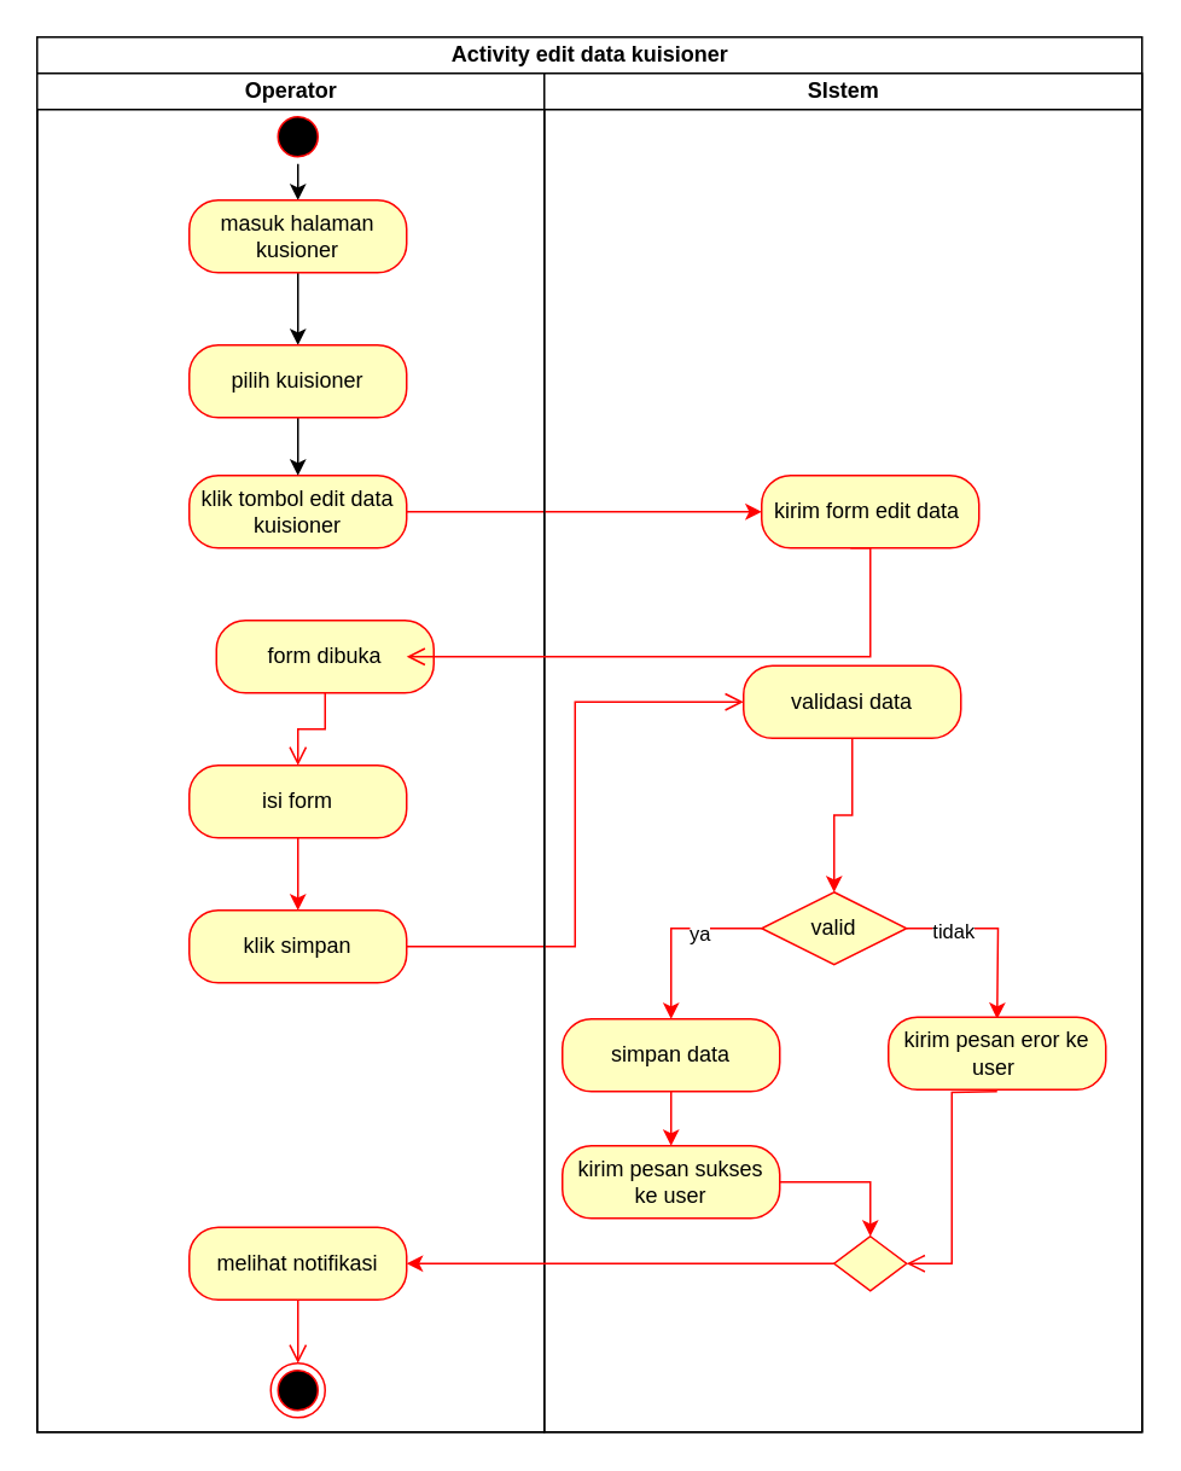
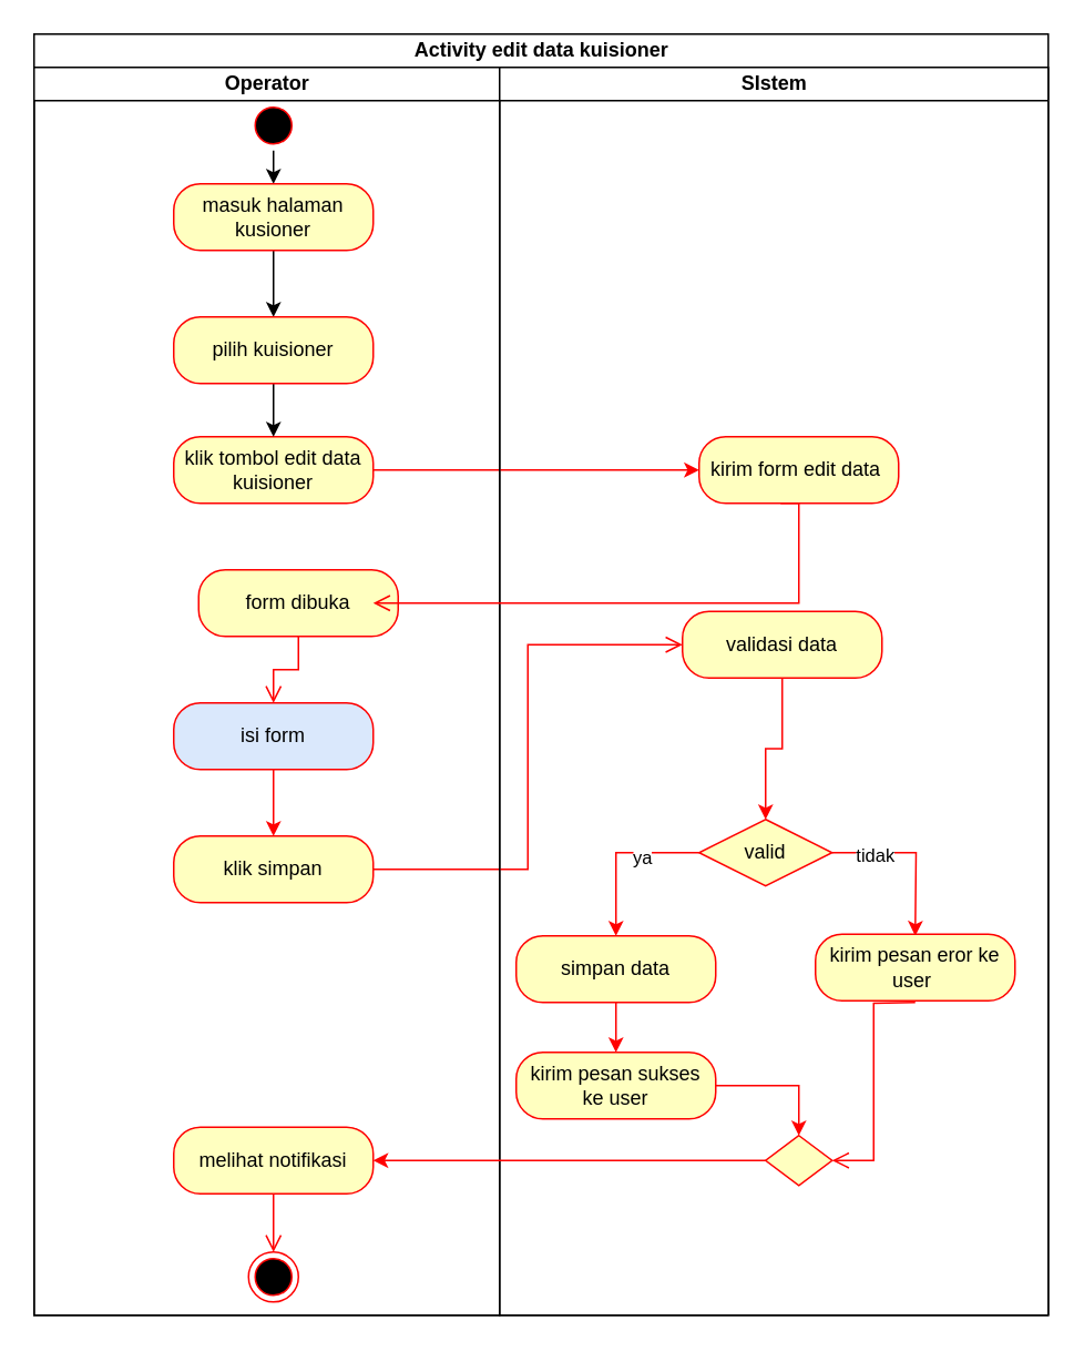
  <mxCell id="0" />
  <mxCell id="1" parent="0" />
  <mxCell id="2" value="Activity edit data kuisioner" style="swimlane;childLayout=stackLayout;resizeParent=1;resizeParentMax=0;startSize=20;html=1;" parent="1" vertex="1"><mxGeometry x="20" y="20" width="610" height="770" as="geometry" /></mxCell>
  <mxCell id="3" value="Operator" style="swimlane;startSize=20;html=1;" parent="2" vertex="1"><mxGeometry y="20" width="280" height="750" as="geometry" /></mxCell>
  <mxCell id="4" style="edgeStyle=orthogonalEdgeStyle;rounded=0;orthogonalLoop=1;jettySize=auto;html=1;exitX=0.5;exitY=1;exitDx=0;exitDy=0;entryX=0.5;entryY=0;entryDx=0;entryDy=0;" edge="1" parent="3" source="5" target="17"><mxGeometry relative="1" as="geometry" /></mxCell>
  <mxCell id="5" value="" style="ellipse;html=1;shape=startState;fillColor=#000000;strokeColor=#ff0000;" parent="3" vertex="1"><mxGeometry x="129.0" y="20" width="30" height="30" as="geometry" /></mxCell>
  <mxCell id="6" value="" style="edgeStyle=orthogonalEdgeStyle;html=1;verticalAlign=bottom;endArrow=open;endSize=8;strokeColor=#ff0000;rounded=0;" parent="3" edge="1"><mxGeometry relative="1" as="geometry"><mxPoint x="144.0" y="100" as="targetPoint" /><mxPoint x="144" y="70" as="sourcePoint" /></mxGeometry></mxCell>
  <mxCell id="7" value="klik tombol edit data kuisioner" style="rounded=1;whiteSpace=wrap;html=1;arcSize=40;fontColor=#000000;fillColor=#ffffc0;strokeColor=#ff0000;" parent="3" vertex="1"><mxGeometry x="84.0" y="222" width="120" height="40" as="geometry" /></mxCell>
  <mxCell id="8" value="form dibuka" style="rounded=1;whiteSpace=wrap;html=1;arcSize=40;fontColor=#000000;fillColor=#ffffc0;strokeColor=#ff0000;" parent="3" vertex="1"><mxGeometry x="99" y="302" width="120" height="40" as="geometry" /></mxCell>
  <mxCell id="9" value="" style="edgeStyle=orthogonalEdgeStyle;html=1;verticalAlign=bottom;endArrow=open;endSize=8;strokeColor=#ff0000;rounded=0;entryX=0.5;entryY=0;entryDx=0;entryDy=0;" parent="3" source="8" target="11" edge="1"><mxGeometry relative="1" as="geometry"><mxPoint x="144" y="392" as="targetPoint" /></mxGeometry></mxCell>
  <mxCell id="10" style="edgeStyle=orthogonalEdgeStyle;rounded=0;orthogonalLoop=1;jettySize=auto;html=1;exitX=0.5;exitY=1;exitDx=0;exitDy=0;entryX=0.5;entryY=0;entryDx=0;entryDy=0;strokeColor=light-dark(#ff0000, #ededed);" parent="3" source="11" target="12" edge="1"><mxGeometry relative="1" as="geometry" /></mxCell>
- <mxCell id="11" value="isi form" style="rounded=1;whiteSpace=wrap;html=1;arcSize=40;fontColor=#000000;fillColor=#ffffc0;strokeColor=#ff0000;" parent="3" vertex="1"><mxGeometry x="84" y="382" width="120" height="40" as="geometry" /></mxCell>
+ <mxCell id="11" value="isi form" style="rounded=1;whiteSpace=wrap;html=1;arcSize=40;fontColor=#000000;fillColor=#dae8fc;strokeColor=#ff0000;" parent="3" vertex="1"><mxGeometry x="84" y="382" width="120" height="40" as="geometry" /></mxCell>
  <mxCell id="12" value="klik simpan" style="rounded=1;whiteSpace=wrap;html=1;arcSize=40;fontColor=#000000;fillColor=#ffffc0;strokeColor=#ff0000;" parent="3" vertex="1"><mxGeometry x="84" y="462" width="120" height="40" as="geometry" /></mxCell>
  <mxCell id="13" value="" style="ellipse;html=1;shape=endState;fillColor=#000000;strokeColor=#ff0000;" parent="3" vertex="1"><mxGeometry x="129.0" y="712" width="30" height="30" as="geometry" /></mxCell>
  <mxCell id="14" value="melihat notifikasi" style="rounded=1;whiteSpace=wrap;html=1;arcSize=40;fontColor=#000000;fillColor=#ffffc0;strokeColor=#ff0000;" parent="3" vertex="1"><mxGeometry x="84" y="637" width="120" height="40" as="geometry" /></mxCell>
  <mxCell id="15" value="" style="edgeStyle=orthogonalEdgeStyle;html=1;verticalAlign=bottom;endArrow=open;endSize=8;strokeColor=#ff0000;rounded=0;" parent="3" source="14" edge="1"><mxGeometry relative="1" as="geometry"><mxPoint x="144" y="712" as="targetPoint" /></mxGeometry></mxCell>
  <mxCell id="16" style="edgeStyle=orthogonalEdgeStyle;rounded=0;orthogonalLoop=1;jettySize=auto;html=1;exitX=0.5;exitY=1;exitDx=0;exitDy=0;entryX=0.5;entryY=0;entryDx=0;entryDy=0;" parent="3" source="17" target="19" edge="1"><mxGeometry relative="1" as="geometry" /></mxCell>
  <mxCell id="17" value="masuk halaman kusioner" style="rounded=1;whiteSpace=wrap;html=1;arcSize=40;fontColor=#000000;fillColor=#ffffc0;strokeColor=#ff0000;" parent="3" vertex="1"><mxGeometry x="84" y="70" width="120" height="40" as="geometry" /></mxCell>
  <mxCell id="18" style="edgeStyle=orthogonalEdgeStyle;rounded=0;orthogonalLoop=1;jettySize=auto;html=1;exitX=0.5;exitY=1;exitDx=0;exitDy=0;entryX=0.5;entryY=0;entryDx=0;entryDy=0;" parent="3" source="19" target="7" edge="1"><mxGeometry relative="1" as="geometry" /></mxCell>
  <mxCell id="19" value="pilih kuisioner" style="rounded=1;whiteSpace=wrap;html=1;arcSize=40;fontColor=#000000;fillColor=#ffffc0;strokeColor=#ff0000;" parent="3" vertex="1"><mxGeometry x="84" y="150" width="120" height="40" as="geometry" /></mxCell>
  <mxCell id="20" style="edgeStyle=orthogonalEdgeStyle;rounded=0;orthogonalLoop=1;jettySize=auto;html=1;exitX=1;exitY=0.5;exitDx=0;exitDy=0;entryX=0;entryY=0.5;entryDx=0;entryDy=0;strokeColor=#FF0000;" parent="2" source="7" target="23" edge="1"><mxGeometry relative="1" as="geometry" /></mxCell>
  <mxCell id="21" value="" style="edgeStyle=orthogonalEdgeStyle;html=1;verticalAlign=bottom;endArrow=open;endSize=8;strokeColor=#ff0000;rounded=0;entryX=0;entryY=0.5;entryDx=0;entryDy=0;" parent="2" source="12" target="25" edge="1"><mxGeometry relative="1" as="geometry"><mxPoint x="235" y="582" as="targetPoint" /></mxGeometry></mxCell>
  <mxCell id="22" value="SIstem" style="swimlane;startSize=20;html=1;" parent="2" vertex="1"><mxGeometry x="280" y="20" width="330" height="750" as="geometry" /></mxCell>
  <mxCell id="23" value="kirim form edit data&amp;nbsp;" style="rounded=1;whiteSpace=wrap;html=1;arcSize=40;fontColor=#000000;fillColor=#ffffc0;strokeColor=#ff0000;" parent="22" vertex="1"><mxGeometry x="120" y="222" width="120" height="40" as="geometry" /></mxCell>
  <mxCell id="24" style="edgeStyle=orthogonalEdgeStyle;rounded=0;orthogonalLoop=1;jettySize=auto;html=1;exitX=0.5;exitY=1;exitDx=0;exitDy=0;entryX=0.5;entryY=0;entryDx=0;entryDy=0;strokeColor=light-dark(#ff0000, #ededed);" parent="22" source="25" target="30" edge="1"><mxGeometry relative="1" as="geometry" /></mxCell>
  <mxCell id="25" value="validasi data" style="rounded=1;whiteSpace=wrap;html=1;arcSize=40;fontColor=#000000;fillColor=#ffffc0;strokeColor=#ff0000;" parent="22" vertex="1"><mxGeometry x="110" y="327" width="120" height="40" as="geometry" /></mxCell>
  <mxCell id="26" style="edgeStyle=orthogonalEdgeStyle;rounded=0;orthogonalLoop=1;jettySize=auto;html=1;exitX=0;exitY=0.5;exitDx=0;exitDy=0;entryX=0.5;entryY=0;entryDx=0;entryDy=0;strokeColor=#FF0000;" parent="22" source="30" target="35" edge="1"><mxGeometry relative="1" as="geometry" /></mxCell>
  <mxCell id="27" value="ya" style="edgeLabel;html=1;align=center;verticalAlign=middle;resizable=0;points=[];" parent="26" vertex="1" connectable="0"><mxGeometry x="-0.3" y="2" relative="1" as="geometry"><mxPoint as="offset" /></mxGeometry></mxCell>
  <mxCell id="28" style="edgeStyle=orthogonalEdgeStyle;rounded=0;orthogonalLoop=1;jettySize=auto;html=1;exitX=1;exitY=0.5;exitDx=0;exitDy=0;entryX=0.5;entryY=0;entryDx=0;entryDy=0;strokeColor=light-dark(#ff0000, #ededed);" parent="22" source="30" edge="1"><mxGeometry relative="1" as="geometry"><mxPoint x="250" y="522" as="targetPoint" /></mxGeometry></mxCell>
  <mxCell id="29" value="tidak" style="edgeLabel;html=1;align=center;verticalAlign=middle;resizable=0;points=[];" parent="28" vertex="1" connectable="0"><mxGeometry x="-0.5" y="-1" relative="1" as="geometry"><mxPoint as="offset" /></mxGeometry></mxCell>
  <mxCell id="30" value="valid" style="rhombus;whiteSpace=wrap;html=1;fontColor=#000000;fillColor=#ffffc0;strokeColor=#ff0000;" parent="22" vertex="1"><mxGeometry x="120" y="452" width="80" height="40" as="geometry" /></mxCell>
  <mxCell id="31" value="" style="edgeStyle=elbowEdgeStyle;html=1;verticalAlign=bottom;endArrow=open;endSize=8;strokeColor=#ff0000;rounded=0;" parent="22" edge="1"><mxGeometry relative="1" as="geometry"><mxPoint x="-76" y="322" as="targetPoint" /><mxPoint x="169" y="262" as="sourcePoint" /><Array as="points"><mxPoint x="180" y="322" /></Array></mxGeometry></mxCell>
  <mxCell id="32" value="kirim pesan eror ke user&amp;nbsp;" style="rounded=1;whiteSpace=wrap;html=1;arcSize=40;fontColor=#000000;fillColor=#ffffc0;strokeColor=#ff0000;" parent="22" vertex="1"><mxGeometry x="190" y="521" width="120" height="40" as="geometry" /></mxCell>
  <mxCell id="33" value="" style="edgeStyle=orthogonalEdgeStyle;html=1;verticalAlign=bottom;endArrow=open;endSize=8;strokeColor=#ff0000;rounded=0;entryX=1;entryY=0.5;entryDx=0;entryDy=0;" parent="22" target="38" edge="1"><mxGeometry relative="1" as="geometry"><mxPoint x="250" y="622" as="targetPoint" /><mxPoint x="250" y="562" as="sourcePoint" /></mxGeometry></mxCell>
  <mxCell id="34" style="edgeStyle=orthogonalEdgeStyle;rounded=0;orthogonalLoop=1;jettySize=auto;html=1;exitX=0.5;exitY=1;exitDx=0;exitDy=0;entryX=0.5;entryY=0;entryDx=0;entryDy=0;strokeColor=#FF0000;" parent="22" source="35" target="37" edge="1"><mxGeometry relative="1" as="geometry" /></mxCell>
  <mxCell id="35" value="simpan data" style="rounded=1;whiteSpace=wrap;html=1;arcSize=40;fontColor=#000000;fillColor=#ffffc0;strokeColor=#ff0000;" parent="22" vertex="1"><mxGeometry x="10" y="522" width="120" height="40" as="geometry" /></mxCell>
  <mxCell id="36" style="edgeStyle=orthogonalEdgeStyle;rounded=0;orthogonalLoop=1;jettySize=auto;html=1;exitX=1;exitY=0.5;exitDx=0;exitDy=0;entryX=0.5;entryY=0;entryDx=0;entryDy=0;strokeColor=#FF0000;" parent="22" source="37" target="38" edge="1"><mxGeometry relative="1" as="geometry" /></mxCell>
  <mxCell id="37" value="kirim pesan sukses ke user" style="rounded=1;whiteSpace=wrap;html=1;arcSize=40;fontColor=#000000;fillColor=#ffffc0;strokeColor=#ff0000;" parent="22" vertex="1"><mxGeometry x="10" y="592" width="120" height="40" as="geometry" /></mxCell>
  <mxCell id="38" value="" style="rhombus;whiteSpace=wrap;html=1;fontColor=#000000;fillColor=#ffffc0;strokeColor=#ff0000;" parent="22" vertex="1"><mxGeometry x="160" y="642" width="40" height="30" as="geometry" /></mxCell>
  <mxCell id="39" style="edgeStyle=orthogonalEdgeStyle;rounded=0;orthogonalLoop=1;jettySize=auto;html=1;exitX=0;exitY=0.5;exitDx=0;exitDy=0;entryX=1;entryY=0.5;entryDx=0;entryDy=0;strokeColor=#FF0000;" parent="2" source="38" target="14" edge="1"><mxGeometry relative="1" as="geometry" /></mxCell>
